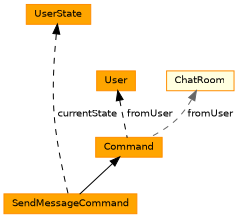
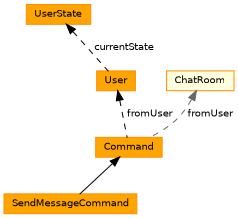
  digraph {
    node [color=darkorange fillcolor=orange fontname=Helvetica fontsize=10 shape=record style=filled]
    edge [color=black dir=back fontname=Helvetica fontsize=10 labelfontname=Helvetica labelfontsize=10 style=dashed]
    n1 [fontcolor=black height=0.2 label=SendMessageCommand width=0.4]
    n2 [height=0.2 label=Command width=0.4]
    n3 [height=0.2 label=User width=0.4]
    n4 [height=0.2 label=UserState width=0.4]
    n5 [fillcolor=lightyellow height=0.2 label=ChatRoom width=0.4]
    n2 -> n1 [style=solid]
    n3 -> n2 [label=" fromUser"]
-   n4 -> n1 [label=" currentState"]
+   n4 -> n3 [label=" currentState"]
    n5 -> n2 [color=gray40 label=" fromUser"]
  }
